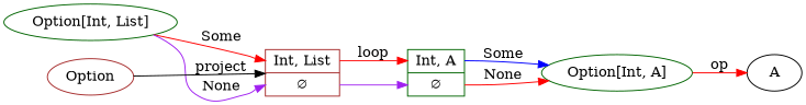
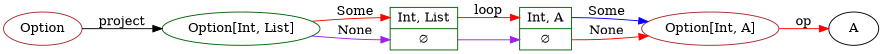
  digraph {
    rankdir=LR
    node [color=darkgreen]
    edge [color=red]
-   n1 [color=brown label="<cons> Int, List| <nil> ∅" shape=record]
+   n1 [label="<cons> Int, List| <nil> ∅" shape=record]
    n2 [label="<cons> Int, A| <nil> ∅" shape=record]
-   n3 [label="Option[Int, A]"]
+   n3 [color=brown label="Option[Int, A]"]
    A [color=black]
    n5 [label="Option[Int, List]"]
    n6 [color=brown label=Option]
    n1 -> n2 [headport=cons label=loop tailport=cons]
    n1 -> n2 [color=purple headport=nil tailport=nil]
    n2 -> n3 [color=blue label=Some tailport=cons]
    n2 -> n3 [label=None tailport=nil]
    n3 -> A [label=op]
    n5 -> n1 [headport=cons label=Some]
    n5 -> n1 [color=purple headport=nil label=None]
-   n6 -> n1 [color=black label=project]
+   n6 -> n5 [color=black label=project]
  }
